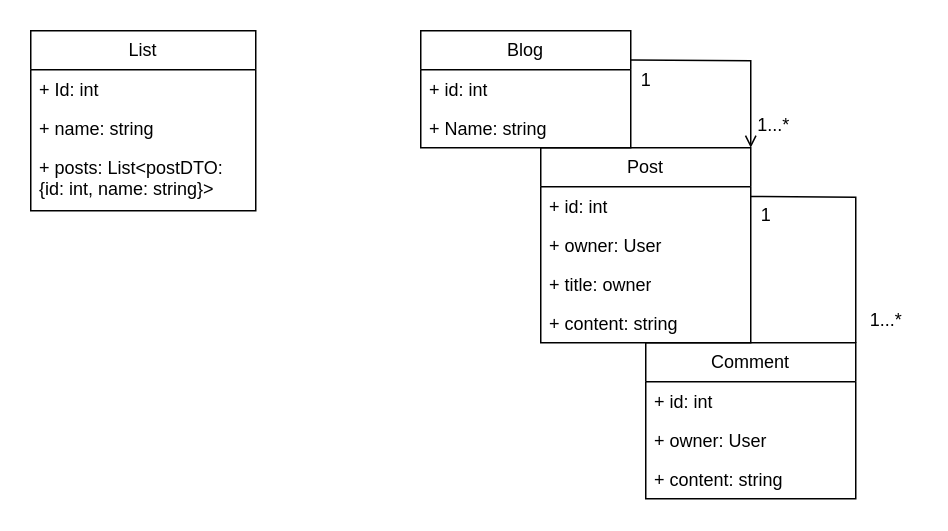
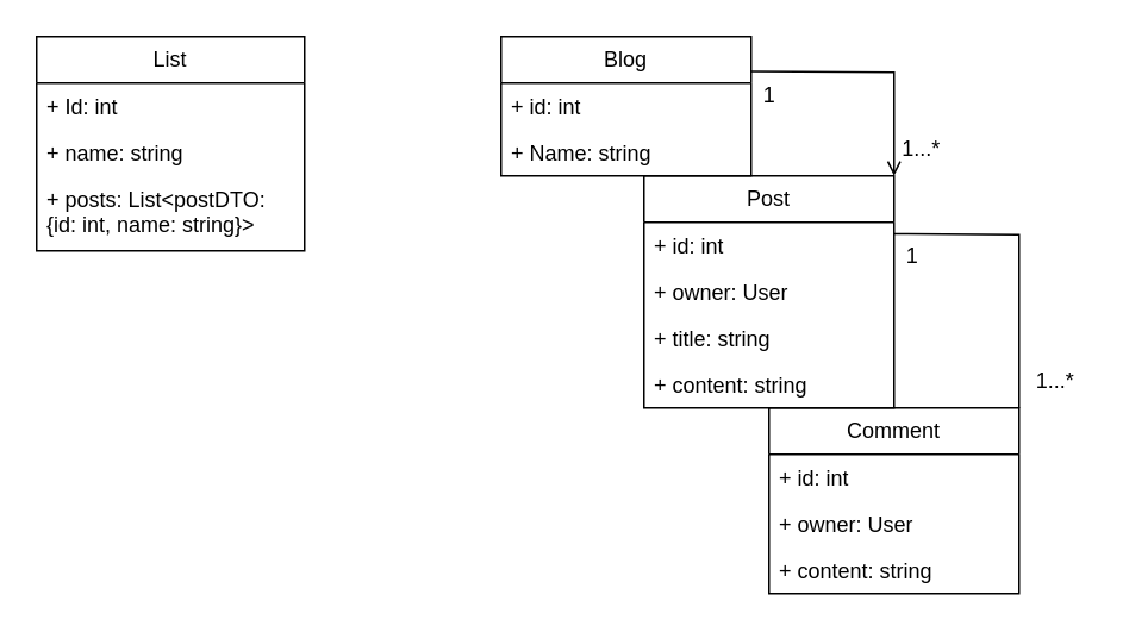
  <mxCell id="0" />
  <mxCell id="1" parent="0" />
  <mxCell id="2" value="List" style="swimlane;fontStyle=0;childLayout=stackLayout;horizontal=1;startSize=26;fillColor=none;horizontalStack=0;resizeParent=1;resizeParentMax=0;resizeLast=0;collapsible=1;marginBottom=0;whiteSpace=wrap;html=1;" vertex="1" parent="1"><mxGeometry x="20" y="20" width="150" height="120" as="geometry"><mxRectangle x="180" y="242" width="70" height="30" as="alternateBounds" /></mxGeometry></mxCell>
  <mxCell id="3" value="+ Id: int" style="text;strokeColor=none;fillColor=none;align=left;verticalAlign=top;spacingLeft=4;spacingRight=4;overflow=hidden;rotatable=0;points=[[0,0.5],[1,0.5]];portConstraint=eastwest;whiteSpace=wrap;html=1;" vertex="1" parent="2"><mxGeometry y="26" width="150" height="26" as="geometry" /></mxCell>
  <mxCell id="4" value="+ name: string" style="text;strokeColor=none;fillColor=none;align=left;verticalAlign=top;spacingLeft=4;spacingRight=4;overflow=hidden;rotatable=0;points=[[0,0.5],[1,0.5]];portConstraint=eastwest;whiteSpace=wrap;html=1;" vertex="1" parent="2"><mxGeometry y="52" width="150" height="26" as="geometry" /></mxCell>
  <mxCell id="5" value="+ posts: List&amp;lt;postDTO: {id: int, name: string}&amp;gt;" style="text;strokeColor=none;fillColor=none;align=left;verticalAlign=top;spacingLeft=4;spacingRight=4;overflow=hidden;rotatable=0;points=[[0,0.5],[1,0.5]];portConstraint=eastwest;whiteSpace=wrap;html=1;" vertex="1" parent="2"><mxGeometry y="78" width="150" height="42" as="geometry" /></mxCell>
  <mxCell id="6" value="Comment" style="swimlane;fontStyle=0;childLayout=stackLayout;horizontal=1;startSize=26;fillColor=none;horizontalStack=0;resizeParent=1;resizeParentMax=0;resizeLast=0;collapsible=1;marginBottom=0;whiteSpace=wrap;html=1;" vertex="1" parent="1"><mxGeometry x="430" y="228" width="140" height="104" as="geometry"><mxRectangle x="590" y="450" width="90" height="30" as="alternateBounds" /></mxGeometry></mxCell>
  <mxCell id="7" value="+ id: int" style="text;strokeColor=none;fillColor=none;align=left;verticalAlign=top;spacingLeft=4;spacingRight=4;overflow=hidden;rotatable=0;points=[[0,0.5],[1,0.5]];portConstraint=eastwest;whiteSpace=wrap;html=1;" vertex="1" parent="6"><mxGeometry y="26" width="140" height="26" as="geometry" /></mxCell>
  <mxCell id="8" value="+ owner: User" style="text;strokeColor=none;fillColor=none;align=left;verticalAlign=top;spacingLeft=4;spacingRight=4;overflow=hidden;rotatable=0;points=[[0,0.5],[1,0.5]];portConstraint=eastwest;whiteSpace=wrap;html=1;" vertex="1" parent="6"><mxGeometry y="52" width="140" height="26" as="geometry" /></mxCell>
  <mxCell id="9" value="+ content: string" style="text;strokeColor=none;fillColor=none;align=left;verticalAlign=top;spacingLeft=4;spacingRight=4;overflow=hidden;rotatable=0;points=[[0,0.5],[1,0.5]];portConstraint=eastwest;whiteSpace=wrap;html=1;" vertex="1" parent="6"><mxGeometry y="78" width="140" height="26" as="geometry" /></mxCell>
  <mxCell id="10" value="Blog" style="swimlane;fontStyle=0;childLayout=stackLayout;horizontal=1;startSize=26;fillColor=none;horizontalStack=0;resizeParent=1;resizeParentMax=0;resizeLast=0;collapsible=1;marginBottom=0;whiteSpace=wrap;html=1;" vertex="1" parent="1"><mxGeometry x="280" y="20" width="140" height="78" as="geometry"><mxRectangle x="440" y="242" width="60" height="30" as="alternateBounds" /></mxGeometry></mxCell>
  <mxCell id="11" value="+ id: int" style="text;strokeColor=none;fillColor=none;align=left;verticalAlign=top;spacingLeft=4;spacingRight=4;overflow=hidden;rotatable=0;points=[[0,0.5],[1,0.5]];portConstraint=eastwest;whiteSpace=wrap;html=1;" vertex="1" parent="10"><mxGeometry y="26" width="140" height="26" as="geometry" /></mxCell>
  <mxCell id="12" value="+ Name: string" style="text;strokeColor=none;fillColor=none;align=left;verticalAlign=top;spacingLeft=4;spacingRight=4;overflow=hidden;rotatable=0;points=[[0,0.5],[1,0.5]];portConstraint=eastwest;whiteSpace=wrap;html=1;" vertex="1" parent="10"><mxGeometry y="52" width="140" height="26" as="geometry" /></mxCell>
  <mxCell id="13" value="Post" style="swimlane;fontStyle=0;childLayout=stackLayout;horizontal=1;startSize=26;fillColor=none;horizontalStack=0;resizeParent=1;resizeParentMax=0;resizeLast=0;collapsible=1;marginBottom=0;whiteSpace=wrap;html=1;" vertex="1" parent="1"><mxGeometry x="360" y="98" width="140" height="130" as="geometry"><mxRectangle x="520" y="320" width="60" height="30" as="alternateBounds" /></mxGeometry></mxCell>
  <mxCell id="14" value="+ id: int" style="text;strokeColor=none;fillColor=none;align=left;verticalAlign=top;spacingLeft=4;spacingRight=4;overflow=hidden;rotatable=0;points=[[0,0.5],[1,0.5]];portConstraint=eastwest;whiteSpace=wrap;html=1;" vertex="1" parent="13"><mxGeometry y="26" width="140" height="26" as="geometry" /></mxCell>
  <mxCell id="15" value="+ owner: User" style="text;strokeColor=none;fillColor=none;align=left;verticalAlign=top;spacingLeft=4;spacingRight=4;overflow=hidden;rotatable=0;points=[[0,0.5],[1,0.5]];portConstraint=eastwest;whiteSpace=wrap;html=1;" vertex="1" parent="13"><mxGeometry y="52" width="140" height="26" as="geometry" /></mxCell>
- <mxCell id="16" value="+ title: owner" style="text;strokeColor=none;fillColor=none;align=left;verticalAlign=top;spacingLeft=4;spacingRight=4;overflow=hidden;rotatable=0;points=[[0,0.5],[1,0.5]];portConstraint=eastwest;whiteSpace=wrap;html=1;" vertex="1" parent="13"><mxGeometry y="78" width="140" height="26" as="geometry" /></mxCell>
+ <mxCell id="16" value="+ title: string" style="text;strokeColor=none;fillColor=none;align=left;verticalAlign=top;spacingLeft=4;spacingRight=4;overflow=hidden;rotatable=0;points=[[0,0.5],[1,0.5]];portConstraint=eastwest;whiteSpace=wrap;html=1;" vertex="1" parent="13"><mxGeometry y="78" width="140" height="26" as="geometry" /></mxCell>
  <mxCell id="17" value="+ content: string" style="text;strokeColor=none;fillColor=none;align=left;verticalAlign=top;spacingLeft=4;spacingRight=4;overflow=hidden;rotatable=0;points=[[0,0.5],[1,0.5]];portConstraint=eastwest;whiteSpace=wrap;html=1;" vertex="1" parent="13"><mxGeometry y="104" width="140" height="26" as="geometry" /></mxCell>
  <mxCell id="18" value="" style="endArrow=open;html=1;rounded=0;exitX=1;exitY=0.25;exitDx=0;exitDy=0;entryX=1;entryY=0;entryDx=0;entryDy=0;" edge="1" parent="1" source="10" target="13"><mxGeometry width="50" height="50" relative="1" as="geometry"><mxPoint x="500" y="8" as="sourcePoint" /><mxPoint x="500" y="58" as="targetPoint" /><Array as="points"><mxPoint x="500" y="40" /></Array></mxGeometry></mxCell>
  <mxCell id="19" value="" style="endArrow=none;html=1;rounded=0;exitX=1;exitY=0.25;exitDx=0;exitDy=0;entryX=1;entryY=0;entryDx=0;entryDy=0;" edge="1" parent="1" source="13" target="6"><mxGeometry width="50" height="50" relative="1" as="geometry"><mxPoint x="510" y="118" as="sourcePoint" /><mxPoint x="590" y="157" as="targetPoint" /><Array as="points"><mxPoint x="570" y="131" /></Array></mxGeometry></mxCell>
  <mxCell id="20" value="1" style="text;html=1;align=center;verticalAlign=middle;resizable=0;points=[];autosize=1;strokeColor=none;fillColor=none;" vertex="1" parent="1"><mxGeometry x="415" y="38" width="30" height="30" as="geometry" /></mxCell>
  <mxCell id="21" value="1...*" style="text;html=1;align=center;verticalAlign=middle;resizable=0;points=[];autosize=1;strokeColor=none;fillColor=none;" vertex="1" parent="1"><mxGeometry x="495" y="68" width="40" height="30" as="geometry" /></mxCell>
  <mxCell id="22" value="1" style="text;html=1;align=center;verticalAlign=middle;resizable=0;points=[];autosize=1;strokeColor=none;fillColor=none;" vertex="1" parent="1"><mxGeometry x="495" y="128" width="30" height="30" as="geometry" /></mxCell>
  <mxCell id="23" value="1...*" style="text;html=1;align=center;verticalAlign=middle;resizable=0;points=[];autosize=1;strokeColor=none;fillColor=none;" vertex="1" parent="1"><mxGeometry x="570" y="198" width="40" height="30" as="geometry" /></mxCell>
